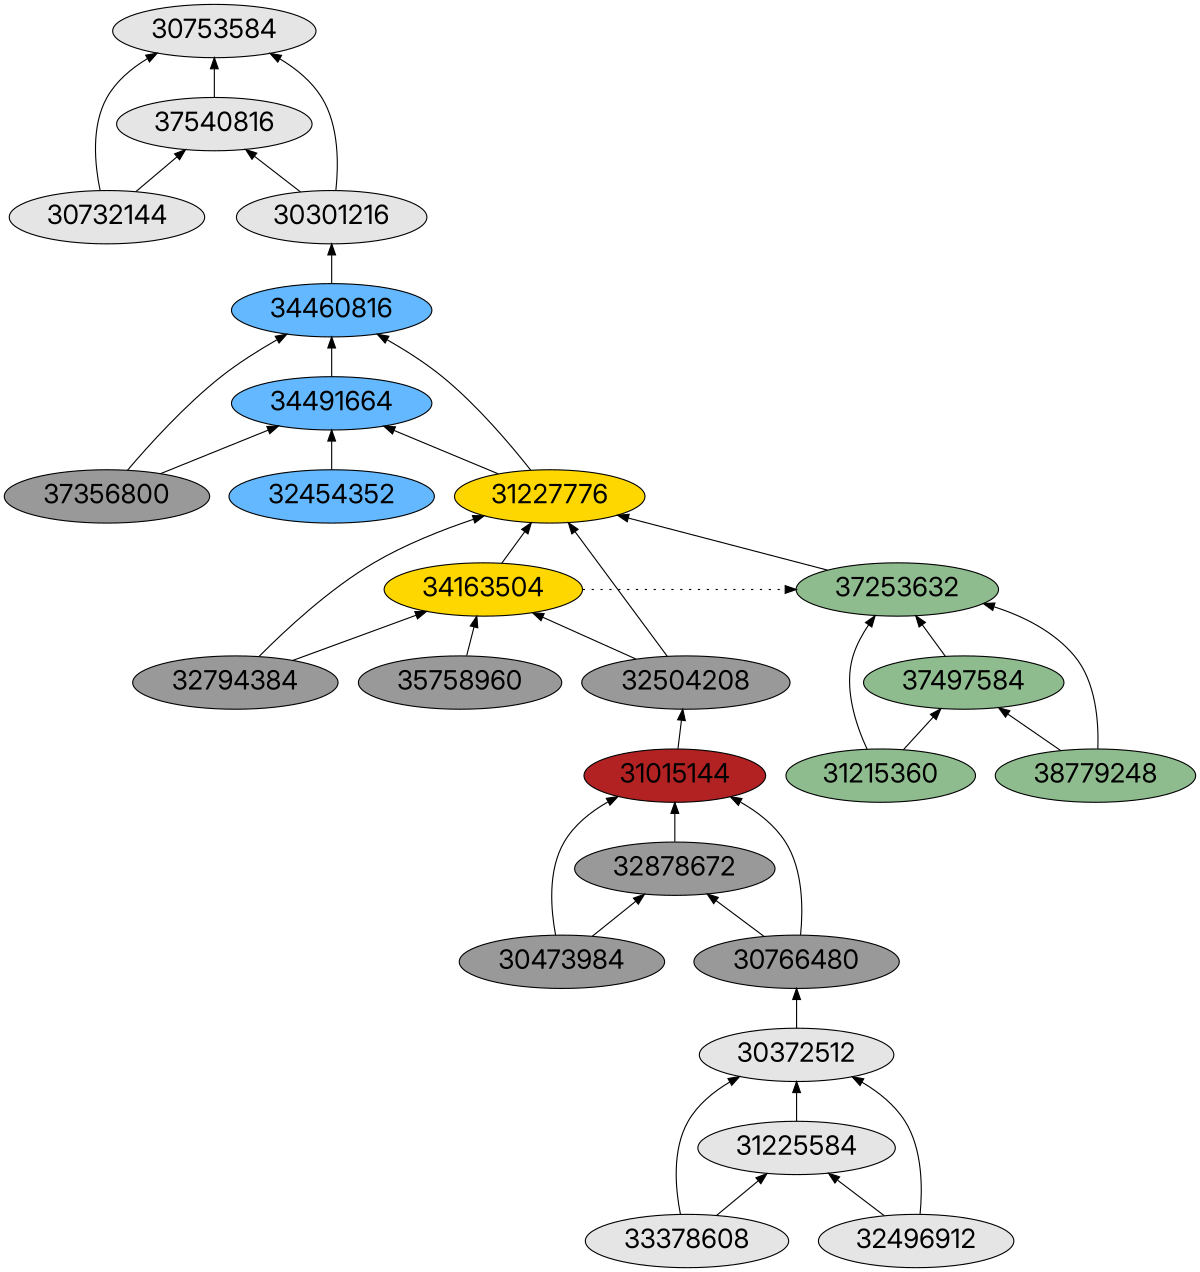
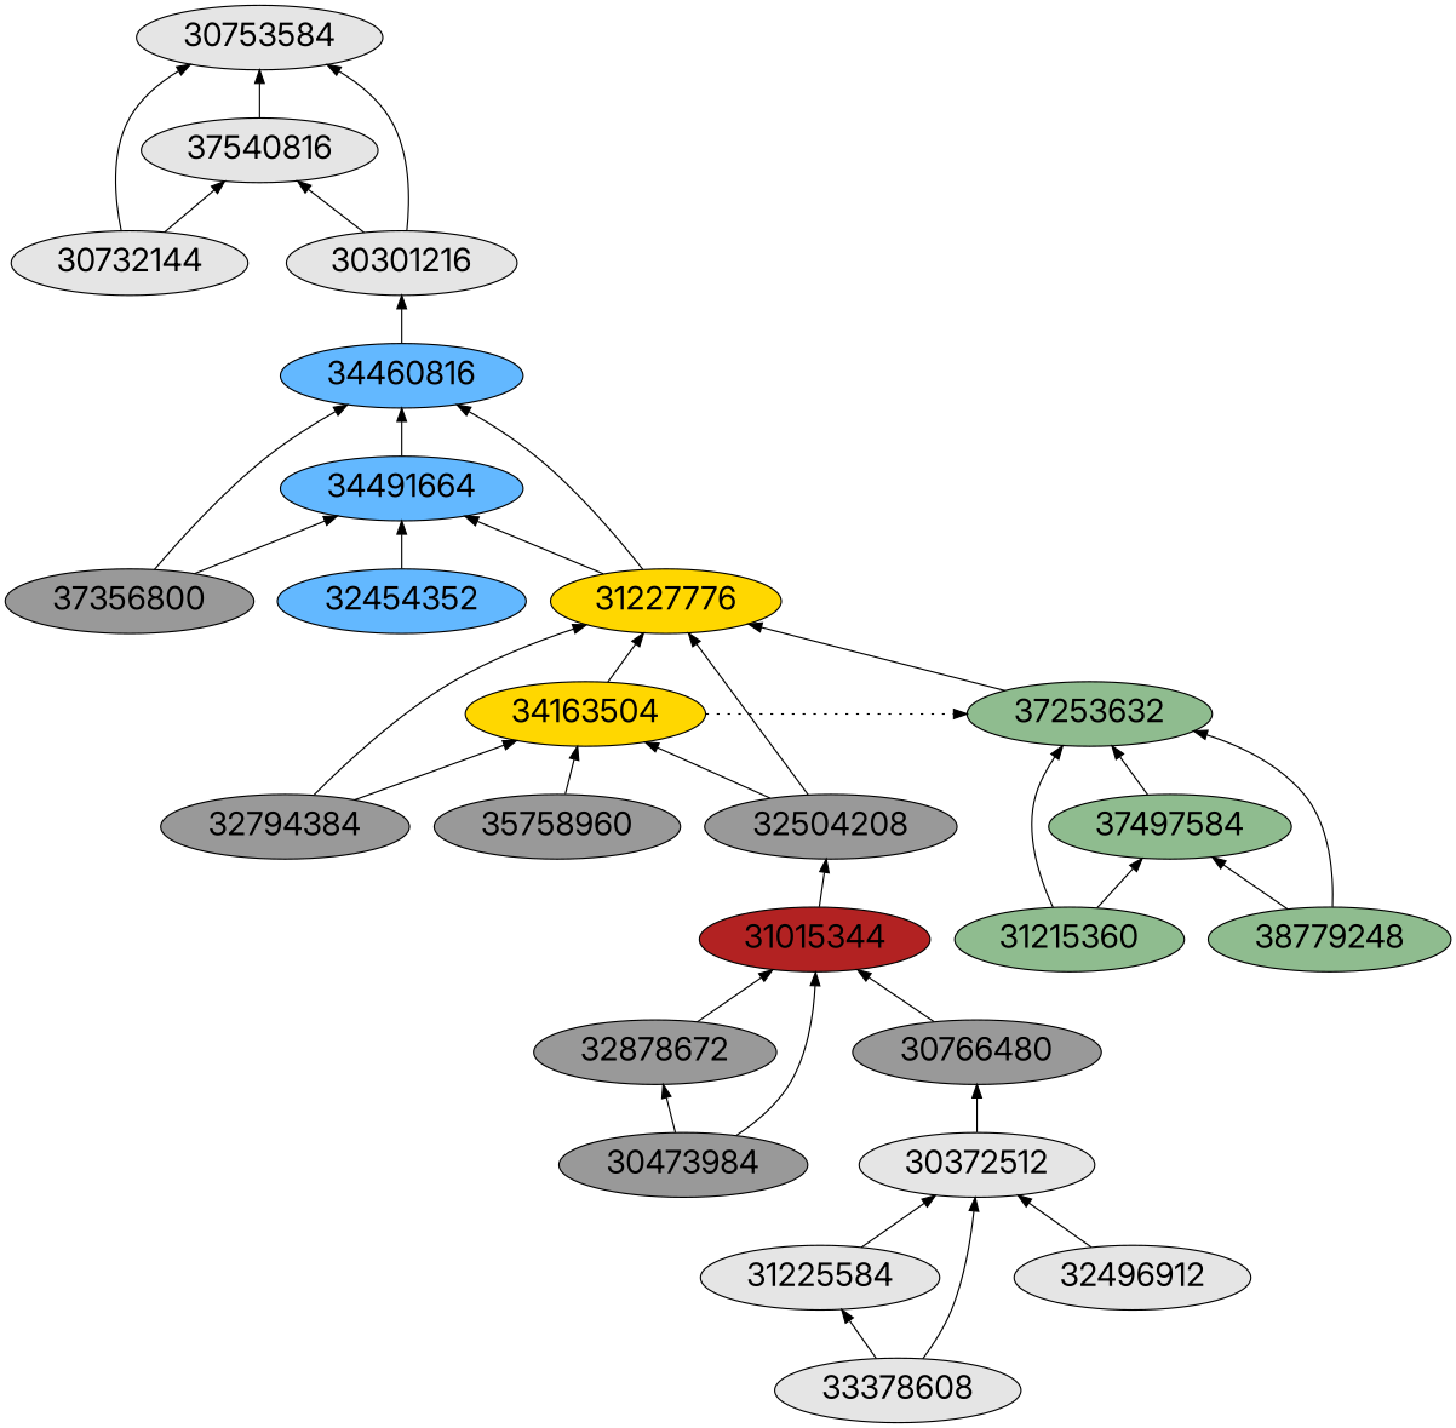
  digraph {
    fontname=Inter
    fontsize=24
    rankdir=BT
    node [fillcolor=grey90 fontname=Inter fontsize=24 shape=ellipse style=filled]
    edge [arrowhead=normal color=black constraint=true fontname=Inter style=solid]
    30372512
    31225584
    33378608
    32496912
-   31015344 [fillcolor=firebrick label=31015144]
+   31015344 [fillcolor=firebrick]
    32878672 [fillcolor=grey60]
    30473984 [fillcolor=grey60]
    30766480 [fillcolor=grey60]
    34460816 [fillcolor=steelblue1]
    34491664 [fillcolor=steelblue1]
    32454352 [fillcolor=steelblue1]
    31227776 [fillcolor=gold]
    34163504 [fillcolor=gold]
    35758960 [fillcolor=grey60]
    32504208 [fillcolor=grey60]
    32794384 [fillcolor=grey60]
    37356800 [fillcolor=grey60]
    30753584
    37540816
    n20 [label=30732144]
    30301216
    37253632 [fillcolor=darkseagreen]
    37497584 [fillcolor=darkseagreen]
    31215360 [fillcolor=darkseagreen]
    38779248 [fillcolor=darkseagreen]
    subgraph sub_1 {
      subgraph sub_2 {
        30372512
        31225584
        33378608
        32496912
      }
      subgraph sub_3 {
        31015344
        32878672
        30473984
        30766480
      }
      subgraph sub_4 {
        34460816
        34491664
        32454352
        31227776
        34163504
        35758960
        32504208
        32794384
        37356800
      }
      subgraph sub_5 {
        30753584
        37540816
        n20
        30301216
      }
    }
    subgraph sub_6 {
      37253632
      37497584
      31215360
      38779248
    }
    30372512 -> 30766480
    31225584 -> 30372512
    33378608 -> 30372512
    33378608 -> 31225584
    32496912 -> 30372512
-   32496912 -> 31225584
    31015344 -> 32504208
    32878672 -> 31015344
    30473984 -> 31015344
    30473984 -> 32878672
    30766480 -> 31015344
-   30766480 -> 32878672
    34460816 -> 30301216
    34491664 -> 34460816
    32454352 -> 34491664
    31227776 -> 34460816
    31227776 -> 34491664
    34163504 -> 31227776
    34163504 -> 37253632 [constraint=false style=dotted]
    35758960 -> 34163504
    32504208 -> 31227776
    32504208 -> 34163504
    32794384 -> 31227776
    32794384 -> 34163504
    37356800 -> 34460816
    37356800 -> 34491664
    37540816 -> 30753584
    n20 -> 30753584
    n20 -> 37540816
    30301216 -> 30753584
    30301216 -> 37540816
    37253632 -> 31227776
    37497584 -> 37253632
    31215360 -> 37253632
    31215360 -> 37497584
    38779248 -> 37253632
    38779248 -> 37497584
  }
